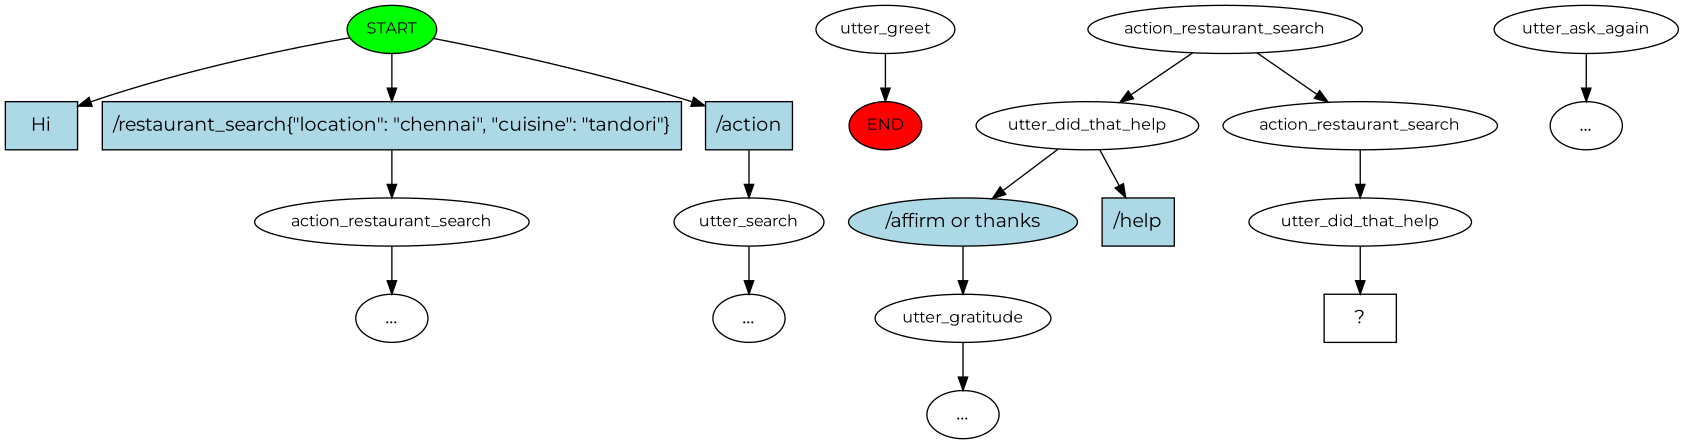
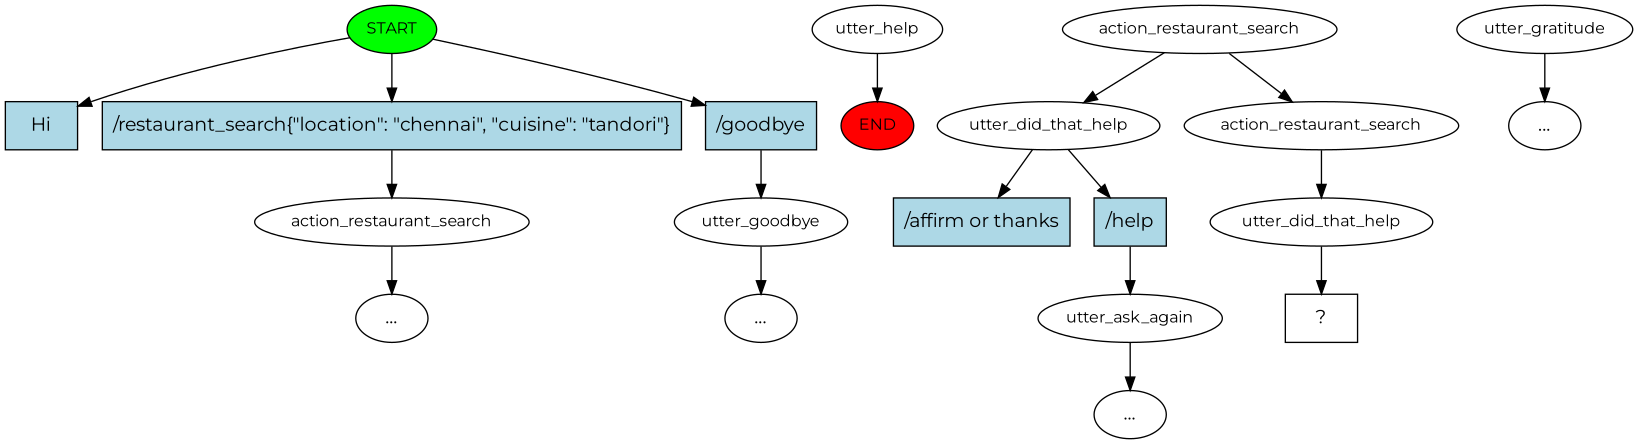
  digraph {
    fontname=Montserrat
    node [fontname=Montserrat fontsize=12]
    edge [fontname=Montserrat]
    n1 [fillcolor=green label=START style=filled]
    n2 [fillcolor=lightblue label=Hi shape=rect style=filled fontsize=""]
    n3 [fillcolor=lightblue label="/restaurant_search\{\"location\":\ \"chennai\",\ \"cuisine\":\ \"tandori\"\}" shape=rect style=filled fontsize=""]
-   n4 [fillcolor=lightblue label="/action" shape=rect style=filled fontsize=""]
+   n4 [fillcolor=lightblue label="/goodbye" shape=rect style=filled fontsize=""]
    n5 [label=action_restaurant_search]
-   n6 [label=utter_search]
+   n6 [label=utter_goodbye]
    n7 [fillcolor=red label=END style=filled]
-   n8 [label=utter_greet]
+   n8 [label=utter_help]
    n9 [label=action_restaurant_search]
    n10 [label=utter_did_that_help]
    n11 [label=action_restaurant_search]
-   n12 [fillcolor=lightblue label="/affirm\ or\ thanks" shape=ellipse style=filled fontsize=""]
+   n12 [fillcolor=lightblue label="/affirm\ or\ thanks" shape=rect style=filled fontsize=""]
    n13 [fillcolor=lightblue label="/help" shape=rect style=filled fontsize=""]
    n14 [label=utter_did_that_help]
    n15 [label=utter_gratitude]
    n16 [label=utter_ask_again]
    n17 [label="..." fontsize=""]
    n18 [label="..." fontsize=""]
    n19 [label="..." fontsize=""]
    n20 [label="..." fontsize=""]
    n21 [label="  ?  " shape=rect fontsize=""]
    n1 -> n2
    n1 -> n3
    n1 -> n4
    n3 -> n5
    n4 -> n6
    n5 -> n19
    n6 -> n20
    n8 -> n7
    n9 -> n10
    n9 -> n11
    n10 -> n12
    n10 -> n13
    n11 -> n14
-   n12 -> n15
+   n13 -> n16
    n14 -> n21
    n15 -> n17
    n16 -> n18
  }
